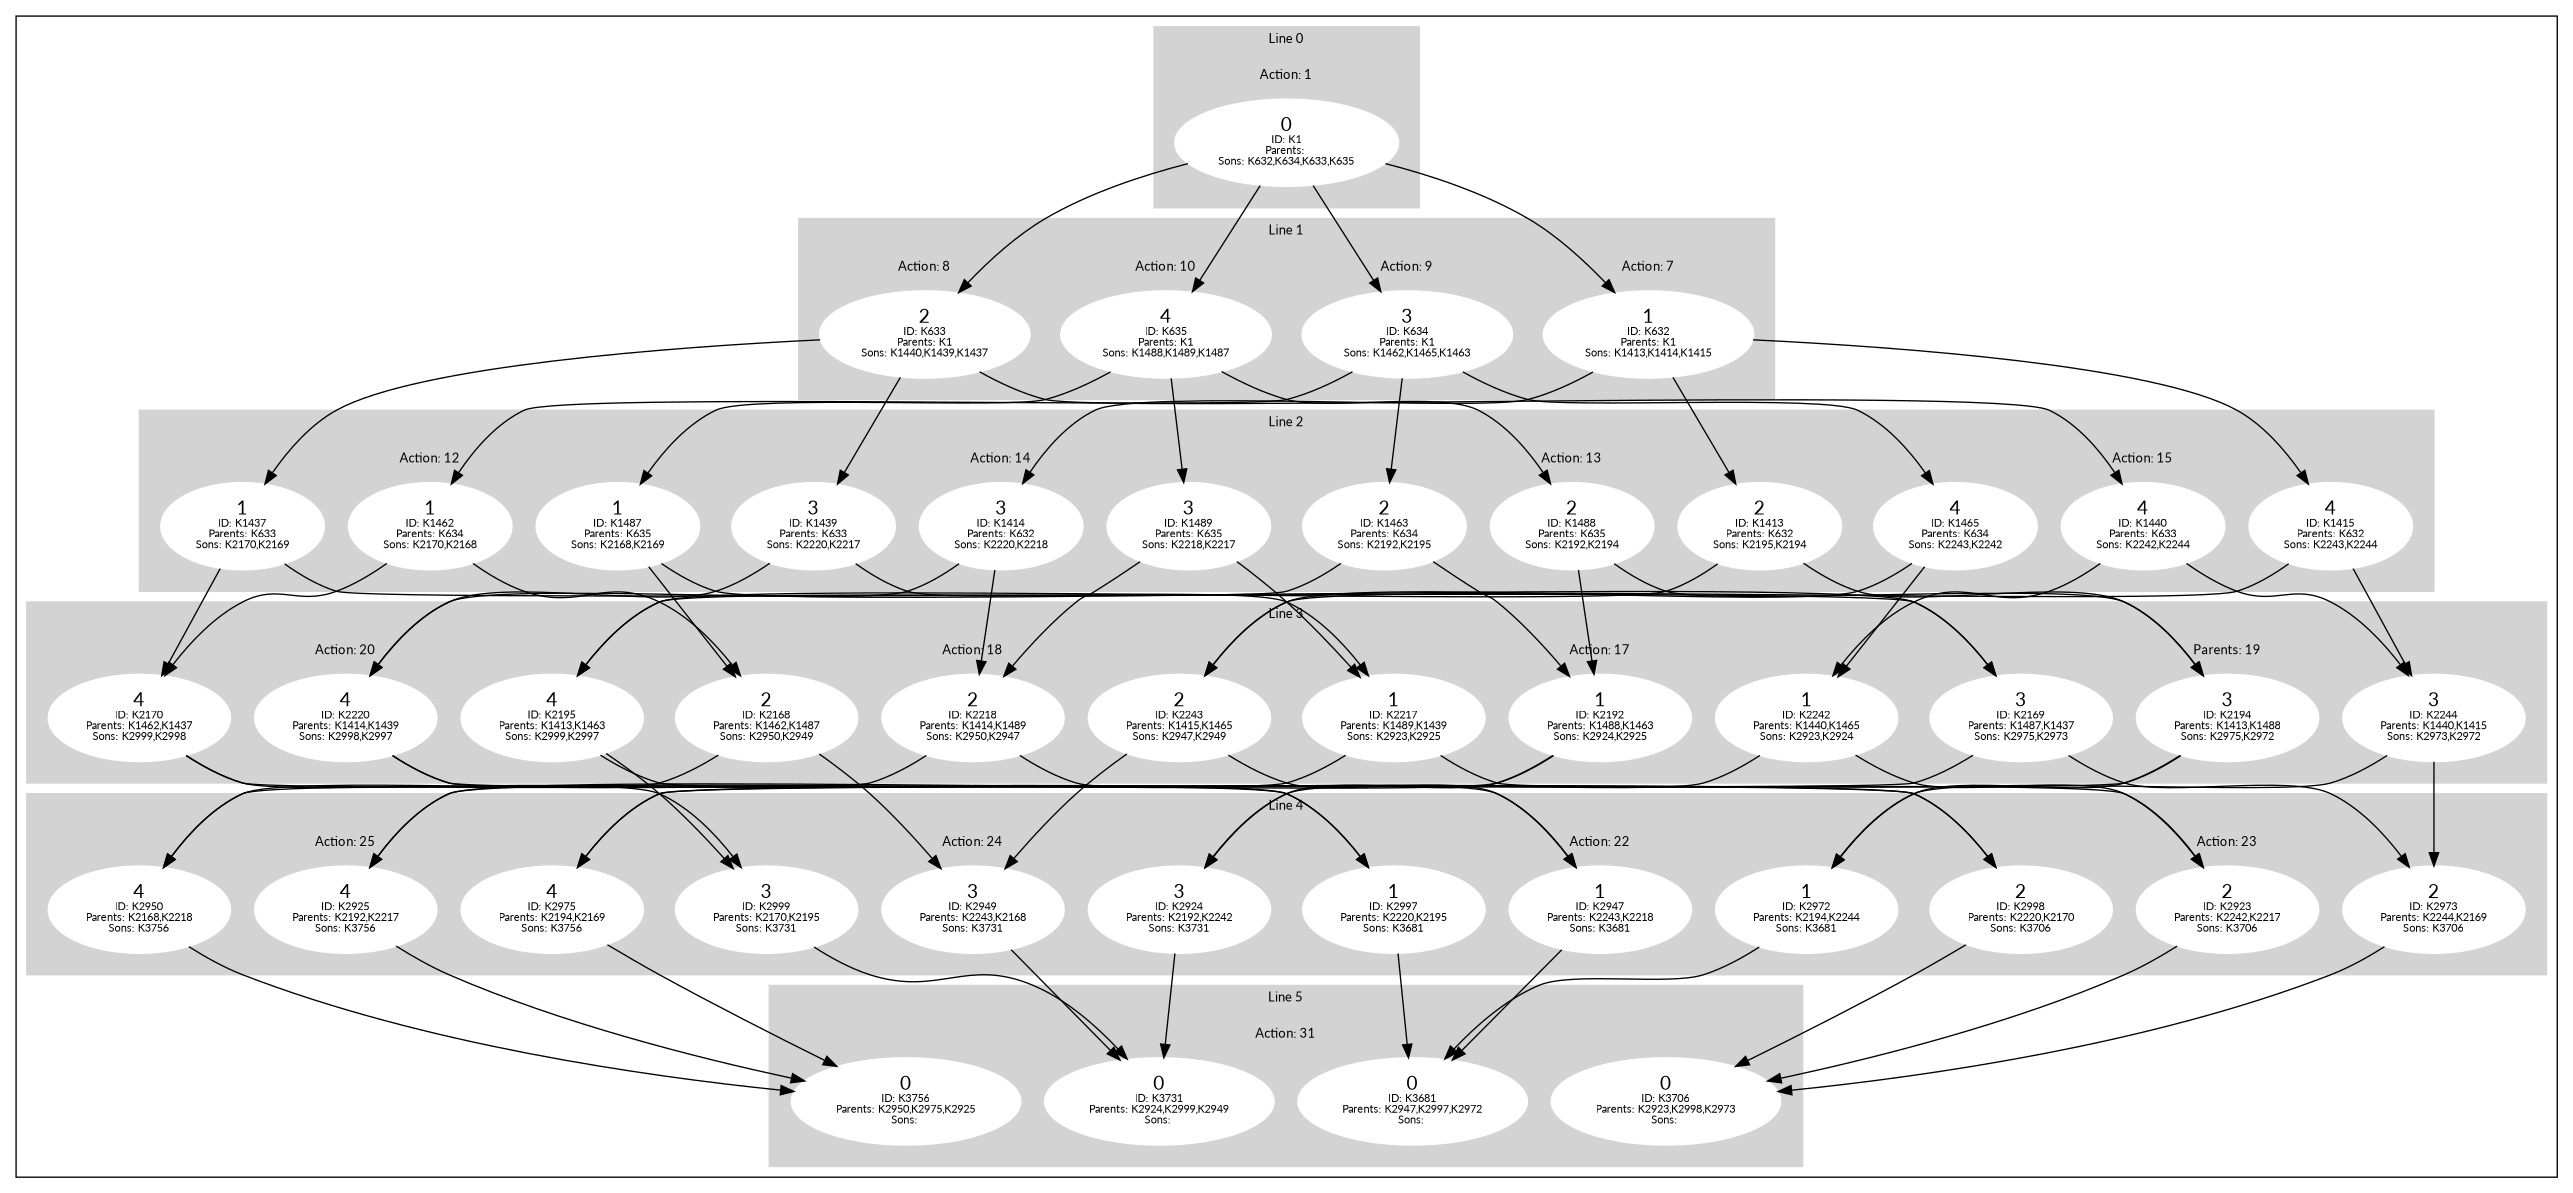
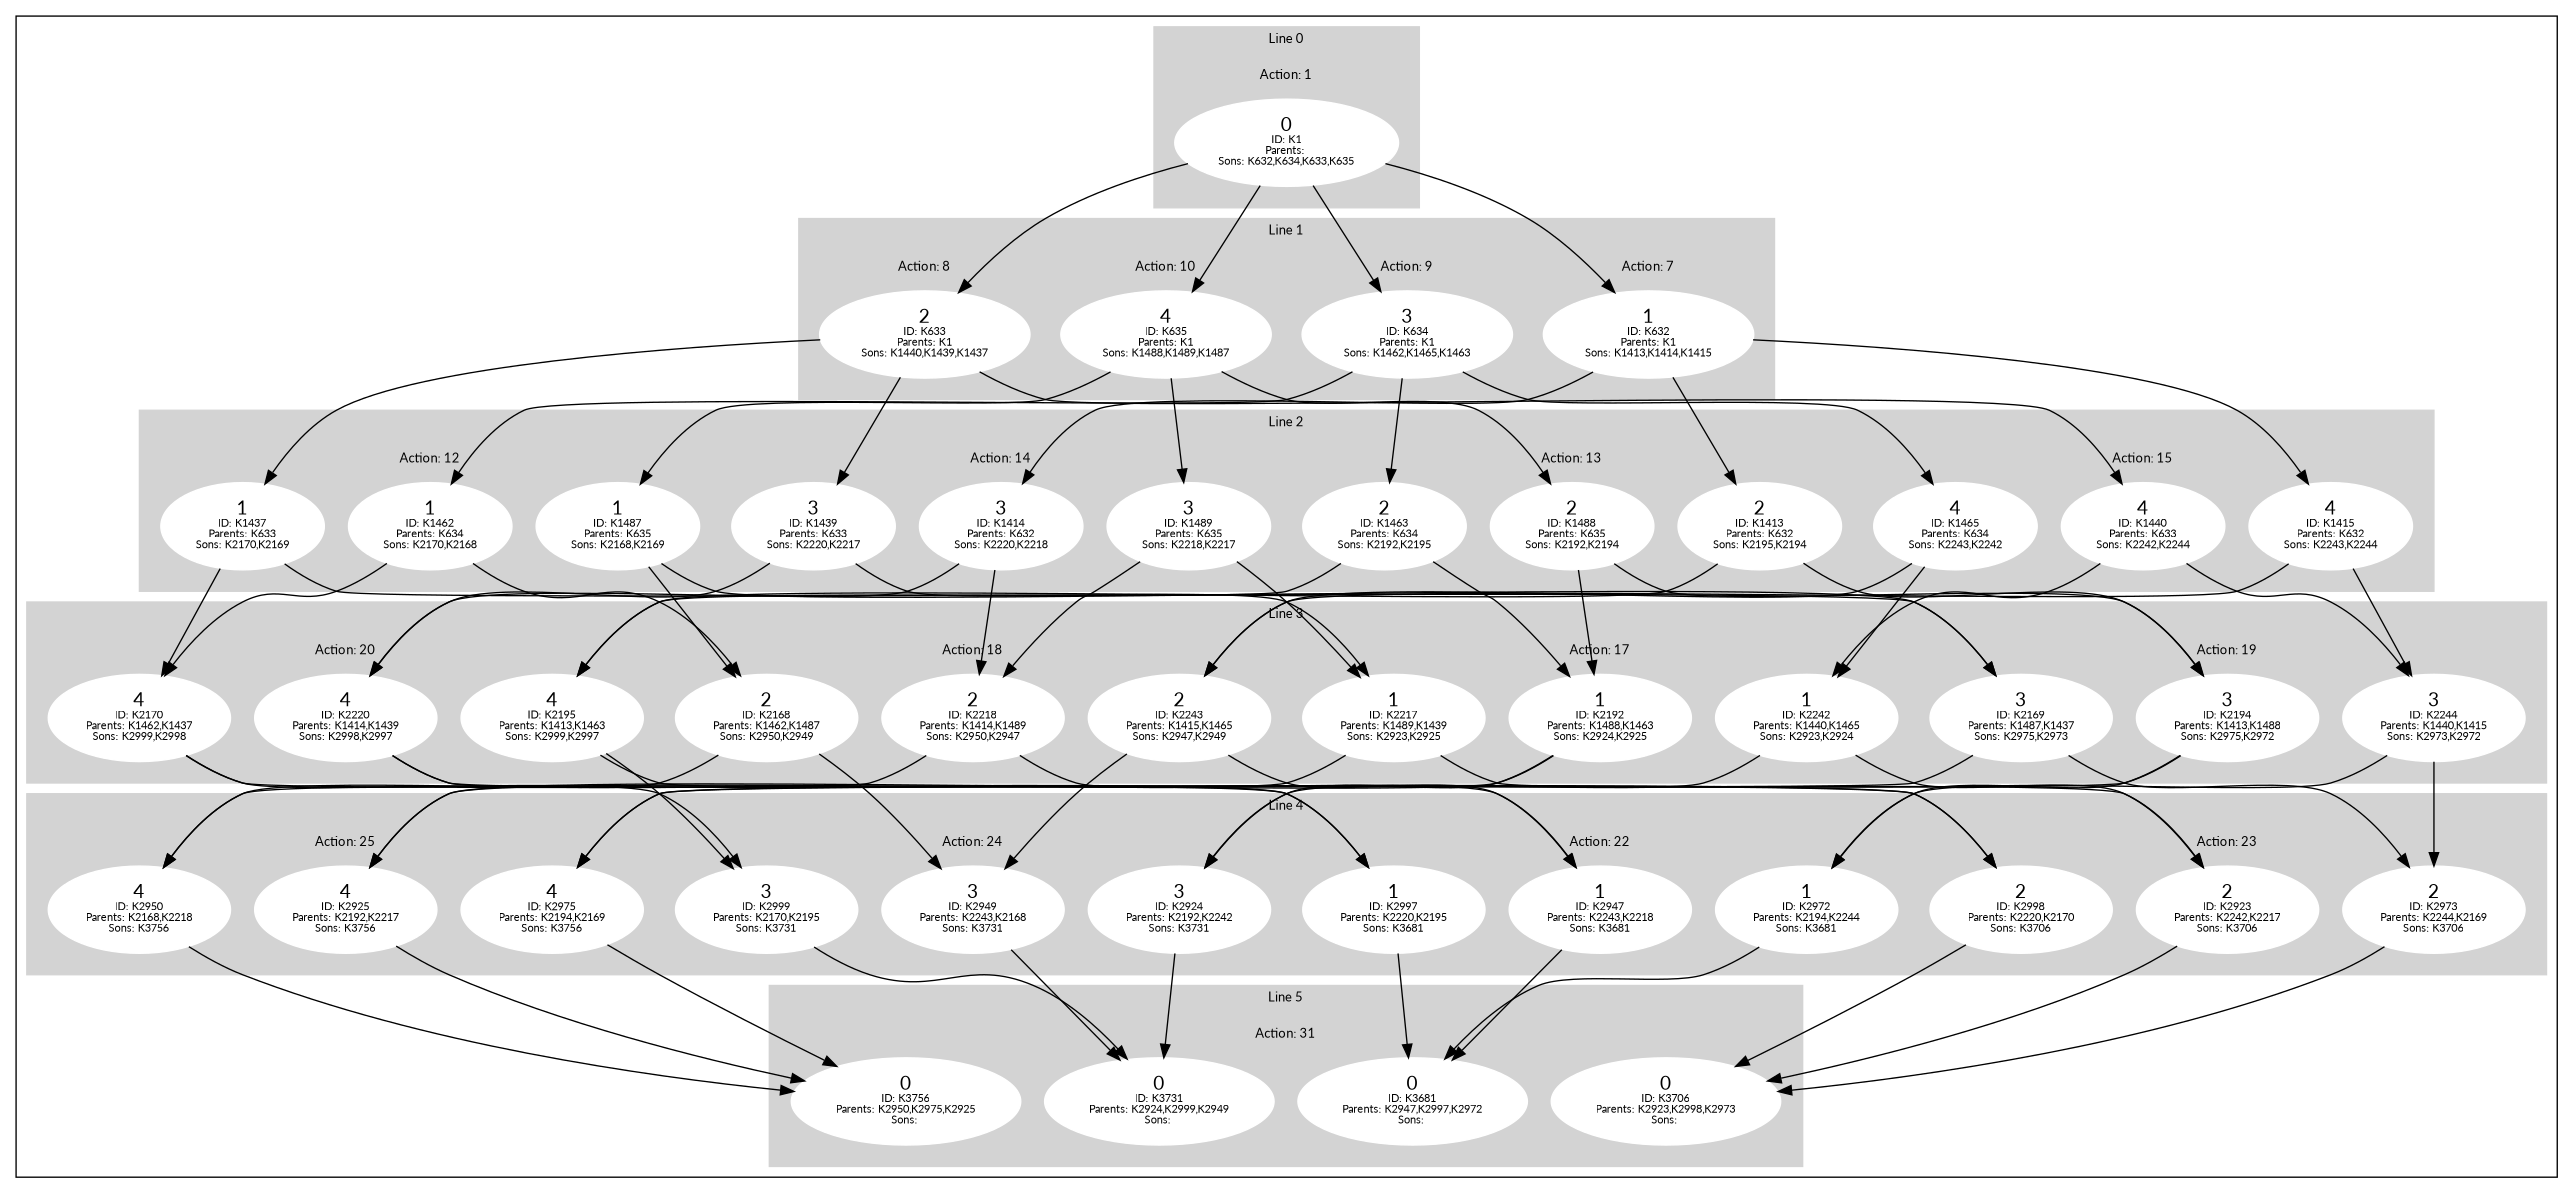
  digraph {
    fontname=Lato
    node [color=white style=filled fontname=Lato]
    edge [fontname=Lato]
    n1 [label=<0<BR /><FONT POINT-SIZE="8">ID: K1</FONT><BR /><FONT POINT-SIZE="8">Parents: </FONT><BR /><FONT POINT-SIZE="8">Sons: K632,K634,K633,K635</FONT>>]
    n2 [label=<2<BR /><FONT POINT-SIZE="8">ID: K2923</FONT><BR /><FONT POINT-SIZE="8">Parents: K2242,K2217</FONT><BR /><FONT POINT-SIZE="8">Sons: K3706</FONT>>]
    n3 [label=<2<BR /><FONT POINT-SIZE="8">ID: K2998</FONT><BR /><FONT POINT-SIZE="8">Parents: K2220,K2170</FONT><BR /><FONT POINT-SIZE="8">Sons: K3706</FONT>>]
    n4 [label=<2<BR /><FONT POINT-SIZE="8">ID: K2973</FONT><BR /><FONT POINT-SIZE="8">Parents: K2244,K2169</FONT><BR /><FONT POINT-SIZE="8">Sons: K3706</FONT>>]
    n5 [label=<1<BR /><FONT POINT-SIZE="8">ID: K2947</FONT><BR /><FONT POINT-SIZE="8">Parents: K2243,K2218</FONT><BR /><FONT POINT-SIZE="8">Sons: K3681</FONT>>]
    n6 [label=<1<BR /><FONT POINT-SIZE="8">ID: K2997</FONT><BR /><FONT POINT-SIZE="8">Parents: K2220,K2195</FONT><BR /><FONT POINT-SIZE="8">Sons: K3681</FONT>>]
    n7 [label=<1<BR /><FONT POINT-SIZE="8">ID: K2972</FONT><BR /><FONT POINT-SIZE="8">Parents: K2194,K2244</FONT><BR /><FONT POINT-SIZE="8">Sons: K3681</FONT>>]
    n8 [label=<3<BR /><FONT POINT-SIZE="8">ID: K2924</FONT><BR /><FONT POINT-SIZE="8">Parents: K2192,K2242</FONT><BR /><FONT POINT-SIZE="8">Sons: K3731</FONT>>]
    n9 [label=<3<BR /><FONT POINT-SIZE="8">ID: K2999</FONT><BR /><FONT POINT-SIZE="8">Parents: K2170,K2195</FONT><BR /><FONT POINT-SIZE="8">Sons: K3731</FONT>>]
    n10 [label=<3<BR /><FONT POINT-SIZE="8">ID: K2949</FONT><BR /><FONT POINT-SIZE="8">Parents: K2243,K2168</FONT><BR /><FONT POINT-SIZE="8">Sons: K3731</FONT>>]
    n11 [label=<4<BR /><FONT POINT-SIZE="8">ID: K2950</FONT><BR /><FONT POINT-SIZE="8">Parents: K2168,K2218</FONT><BR /><FONT POINT-SIZE="8">Sons: K3756</FONT>>]
    n12 [label=<4<BR /><FONT POINT-SIZE="8">ID: K2975</FONT><BR /><FONT POINT-SIZE="8">Parents: K2194,K2169</FONT><BR /><FONT POINT-SIZE="8">Sons: K3756</FONT>>]
    n13 [label=<4<BR /><FONT POINT-SIZE="8">ID: K2925</FONT><BR /><FONT POINT-SIZE="8">Parents: K2192,K2217</FONT><BR /><FONT POINT-SIZE="8">Sons: K3756</FONT>>]
    n14 [label=<4<BR /><FONT POINT-SIZE="8">ID: K1440</FONT><BR /><FONT POINT-SIZE="8">Parents: K633</FONT><BR /><FONT POINT-SIZE="8">Sons: K2242,K2244</FONT>>]
    n15 [label=<4<BR /><FONT POINT-SIZE="8">ID: K1415</FONT><BR /><FONT POINT-SIZE="8">Parents: K632</FONT><BR /><FONT POINT-SIZE="8">Sons: K2243,K2244</FONT>>]
    n16 [label=<4<BR /><FONT POINT-SIZE="8">ID: K1465</FONT><BR /><FONT POINT-SIZE="8">Parents: K634</FONT><BR /><FONT POINT-SIZE="8">Sons: K2243,K2242</FONT>>]
    n17 [label=<2<BR /><FONT POINT-SIZE="8">ID: K1413</FONT><BR /><FONT POINT-SIZE="8">Parents: K632</FONT><BR /><FONT POINT-SIZE="8">Sons: K2195,K2194</FONT>>]
    n18 [label=<2<BR /><FONT POINT-SIZE="8">ID: K1488</FONT><BR /><FONT POINT-SIZE="8">Parents: K635</FONT><BR /><FONT POINT-SIZE="8">Sons: K2192,K2194</FONT>>]
    n19 [label=<2<BR /><FONT POINT-SIZE="8">ID: K1463</FONT><BR /><FONT POINT-SIZE="8">Parents: K634</FONT><BR /><FONT POINT-SIZE="8">Sons: K2192,K2195</FONT>>]
    n20 [label=<3<BR /><FONT POINT-SIZE="8">ID: K1414</FONT><BR /><FONT POINT-SIZE="8">Parents: K632</FONT><BR /><FONT POINT-SIZE="8">Sons: K2220,K2218</FONT>>]
    n21 [label=<3<BR /><FONT POINT-SIZE="8">ID: K1489</FONT><BR /><FONT POINT-SIZE="8">Parents: K635</FONT><BR /><FONT POINT-SIZE="8">Sons: K2218,K2217</FONT>>]
    n22 [label=<3<BR /><FONT POINT-SIZE="8">ID: K1439</FONT><BR /><FONT POINT-SIZE="8">Parents: K633</FONT><BR /><FONT POINT-SIZE="8">Sons: K2220,K2217</FONT>>]
    n23 [label=<1<BR /><FONT POINT-SIZE="8">ID: K1462</FONT><BR /><FONT POINT-SIZE="8">Parents: K634</FONT><BR /><FONT POINT-SIZE="8">Sons: K2170,K2168</FONT>>]
    n24 [label=<1<BR /><FONT POINT-SIZE="8">ID: K1487</FONT><BR /><FONT POINT-SIZE="8">Parents: K635</FONT><BR /><FONT POINT-SIZE="8">Sons: K2168,K2169</FONT>>]
    n25 [label=<1<BR /><FONT POINT-SIZE="8">ID: K1437</FONT><BR /><FONT POINT-SIZE="8">Parents: K633</FONT><BR /><FONT POINT-SIZE="8">Sons: K2170,K2169</FONT>>]
    n26 [label=<4<BR /><FONT POINT-SIZE="8">ID: K2220</FONT><BR /><FONT POINT-SIZE="8">Parents: K1414,K1439</FONT><BR /><FONT POINT-SIZE="8">Sons: K2998,K2997</FONT>>]
    n27 [label=<4<BR /><FONT POINT-SIZE="8">ID: K2170</FONT><BR /><FONT POINT-SIZE="8">Parents: K1462,K1437</FONT><BR /><FONT POINT-SIZE="8">Sons: K2999,K2998</FONT>>]
    n28 [label=<4<BR /><FONT POINT-SIZE="8">ID: K2195</FONT><BR /><FONT POINT-SIZE="8">Parents: K1413,K1463</FONT><BR /><FONT POINT-SIZE="8">Sons: K2999,K2997</FONT>>]
    n29 [label=<3<BR /><FONT POINT-SIZE="8">ID: K2194</FONT><BR /><FONT POINT-SIZE="8">Parents: K1413,K1488</FONT><BR /><FONT POINT-SIZE="8">Sons: K2975,K2972</FONT>>]
    n30 [label=<3<BR /><FONT POINT-SIZE="8">ID: K2244</FONT><BR /><FONT POINT-SIZE="8">Parents: K1440,K1415</FONT><BR /><FONT POINT-SIZE="8">Sons: K2973,K2972</FONT>>]
    n31 [label=<3<BR /><FONT POINT-SIZE="8">ID: K2169</FONT><BR /><FONT POINT-SIZE="8">Parents: K1487,K1437</FONT><BR /><FONT POINT-SIZE="8">Sons: K2975,K2973</FONT>>]
    n32 [label=<1<BR /><FONT POINT-SIZE="8">ID: K2192</FONT><BR /><FONT POINT-SIZE="8">Parents: K1488,K1463</FONT><BR /><FONT POINT-SIZE="8">Sons: K2924,K2925</FONT>>]
    n33 [label=<1<BR /><FONT POINT-SIZE="8">ID: K2242</FONT><BR /><FONT POINT-SIZE="8">Parents: K1440,K1465</FONT><BR /><FONT POINT-SIZE="8">Sons: K2923,K2924</FONT>>]
    n34 [label=<1<BR /><FONT POINT-SIZE="8">ID: K2217</FONT><BR /><FONT POINT-SIZE="8">Parents: K1489,K1439</FONT><BR /><FONT POINT-SIZE="8">Sons: K2923,K2925</FONT>>]
    n35 [label=<2<BR /><FONT POINT-SIZE="8">ID: K2243</FONT><BR /><FONT POINT-SIZE="8">Parents: K1415,K1465</FONT><BR /><FONT POINT-SIZE="8">Sons: K2947,K2949</FONT>>]
    n36 [label=<2<BR /><FONT POINT-SIZE="8">ID: K2168</FONT><BR /><FONT POINT-SIZE="8">Parents: K1462,K1487</FONT><BR /><FONT POINT-SIZE="8">Sons: K2950,K2949</FONT>>]
    n37 [label=<2<BR /><FONT POINT-SIZE="8">ID: K2218</FONT><BR /><FONT POINT-SIZE="8">Parents: K1414,K1489</FONT><BR /><FONT POINT-SIZE="8">Sons: K2950,K2947</FONT>>]
    n38 [label=<0<BR /><FONT POINT-SIZE="8">ID: K3731</FONT><BR /><FONT POINT-SIZE="8">Parents: K2924,K2999,K2949</FONT><BR /><FONT POINT-SIZE="8">Sons: </FONT>>]
    n39 [label=<0<BR /><FONT POINT-SIZE="8">ID: K3756</FONT><BR /><FONT POINT-SIZE="8">Parents: K2950,K2975,K2925</FONT><BR /><FONT POINT-SIZE="8">Sons: </FONT>>]
    n40 [label=<0<BR /><FONT POINT-SIZE="8">ID: K3681</FONT><BR /><FONT POINT-SIZE="8">Parents: K2947,K2997,K2972</FONT><BR /><FONT POINT-SIZE="8">Sons: </FONT>>]
    n41 [label=<0<BR /><FONT POINT-SIZE="8">ID: K3706</FONT><BR /><FONT POINT-SIZE="8">Parents: K2923,K2998,K2973</FONT><BR /><FONT POINT-SIZE="8">Sons: </FONT>>]
    n42 [label=<1<BR /><FONT POINT-SIZE="8">ID: K632</FONT><BR /><FONT POINT-SIZE="8">Parents: K1</FONT><BR /><FONT POINT-SIZE="8">Sons: K1413,K1414,K1415</FONT>>]
    n43 [label=<3<BR /><FONT POINT-SIZE="8">ID: K634</FONT><BR /><FONT POINT-SIZE="8">Parents: K1</FONT><BR /><FONT POINT-SIZE="8">Sons: K1462,K1465,K1463</FONT>>]
    n44 [label=<2<BR /><FONT POINT-SIZE="8">ID: K633</FONT><BR /><FONT POINT-SIZE="8">Parents: K1</FONT><BR /><FONT POINT-SIZE="8">Sons: K1440,K1439,K1437</FONT>>]
    n45 [label=<4<BR /><FONT POINT-SIZE="8">ID: K635</FONT><BR /><FONT POINT-SIZE="8">Parents: K1</FONT><BR /><FONT POINT-SIZE="8">Sons: K1488,K1489,K1487</FONT>>]
    subgraph cluster_1 {
      subgraph cluster_2 {
        color=lightgrey
        fontsize=10
        label="Line 0"
        style=filled
        subgraph cluster_3 {
          color=lightgrey
          fontsize=10
          label="Action: 1"
          style=filled
          n1
        }
      }
      subgraph cluster_4 {
        color=lightgrey
        fontsize=10
        label="Line 4"
        style=filled
        subgraph cluster_5 {
          color=lightgrey
          fontsize=10
          label="Action: 23"
          style=filled
          n2
          n3
          n4
        }
        subgraph cluster_6 {
          color=lightgrey
          fontsize=10
          label="Action: 22"
          style=filled
          n5
          n6
          n7
        }
        subgraph cluster_7 {
          color=lightgrey
          fontsize=10
          label="Action: 24"
          style=filled
          n8
          n9
          n10
        }
        subgraph cluster_8 {
          color=lightgrey
          fontsize=10
          label="Action: 25"
          style=filled
          n11
          n12
          n13
        }
      }
      subgraph cluster_9 {
        color=lightgrey
        fontsize=10
        label="Line 2"
        style=filled
        subgraph cluster_10 {
          color=lightgrey
          fontsize=10
          label="Action: 15"
          style=filled
          n14
          n15
          n16
        }
        subgraph cluster_11 {
          color=lightgrey
          fontsize=10
          label="Action: 13"
          style=filled
          n17
          n18
          n19
        }
        subgraph cluster_12 {
          color=lightgrey
          fontsize=10
          label="Action: 14"
          style=filled
          n20
          n21
          n22
        }
        subgraph cluster_13 {
          color=lightgrey
          fontsize=10
          label="Action: 12"
          style=filled
          n23
          n24
          n25
        }
      }
      subgraph cluster_14 {
        color=lightgrey
        fontsize=10
        label="Line 3"
        style=filled
        subgraph cluster_15 {
          color=lightgrey
          fontsize=10
          label="Action: 20"
          style=filled
          n26
          n27
          n28
        }
        subgraph cluster_16 {
          color=lightgrey
          fontsize=10
-         label="Parents: 19"
+         label="Action: 19"
          style=filled
          n29
          n30
          n31
        }
        subgraph cluster_17 {
          color=lightgrey
          fontsize=10
          label="Action: 17"
          style=filled
          n32
          n33
          n34
        }
        subgraph cluster_18 {
          color=lightgrey
          fontsize=10
          label="Action: 18"
          style=filled
          n35
          n36
          n37
        }
      }
      subgraph cluster_19 {
        color=lightgrey
        fontsize=10
        label="Line 5"
        style=filled
        subgraph cluster_20 {
          color=lightgrey
          fontsize=10
          label="Action: 31"
          style=filled
          n38
          n39
          n40
          n41
        }
      }
      subgraph cluster_21 {
        color=lightgrey
        fontsize=10
        label="Line 1"
        style=filled
        subgraph cluster_22 {
          color=lightgrey
          fontsize=10
          label="Action: 7"
          style=filled
          n42
        }
        subgraph cluster_23 {
          color=lightgrey
          fontsize=10
          label="Action: 9"
          style=filled
          n43
        }
        subgraph cluster_24 {
          color=lightgrey
          fontsize=10
          label="Action: 8"
          style=filled
          n44
        }
        subgraph cluster_25 {
          color=lightgrey
          fontsize=10
          label="Action: 10"
          style=filled
          n45
        }
      }
    }
    n1 -> n42
    n1 -> n43
    n1 -> n44
    n1 -> n45
    n2 -> n41
    n3 -> n41
    n4 -> n41
    n5 -> n40
    n6 -> n40
    n7 -> n40
    n8 -> n38
    n9 -> n38
    n10 -> n38
    n11 -> n39
    n12 -> n39
    n13 -> n39
    n14 -> n30
    n14 -> n33
    n15 -> n30
    n15 -> n35
    n16 -> n33
    n16 -> n35
    n17 -> n28
    n17 -> n29
    n18 -> n29
    n18 -> n32
    n19 -> n28
    n19 -> n32
    n20 -> n26
    n20 -> n37
    n21 -> n34
    n21 -> n37
    n22 -> n26
    n22 -> n34
    n23 -> n27
    n23 -> n36
    n24 -> n31
    n24 -> n36
    n25 -> n27
    n25 -> n31
    n26 -> n3
    n26 -> n6
    n27 -> n3
    n27 -> n9
    n28 -> n6
    n28 -> n9
    n29 -> n7
    n29 -> n12
    n30 -> n4
    n30 -> n7
    n31 -> n4
    n31 -> n12
    n32 -> n8
    n32 -> n13
    n33 -> n2
    n33 -> n8
    n34 -> n2
    n34 -> n13
    n35 -> n5
    n35 -> n10
    n36 -> n10
    n36 -> n11
    n37 -> n5
    n37 -> n11
    n42 -> n15
    n42 -> n17
    n42 -> n20
    n43 -> n16
    n43 -> n19
    n43 -> n23
    n44 -> n14
    n44 -> n22
    n44 -> n25
    n45 -> n18
    n45 -> n21
    n45 -> n24
  }
